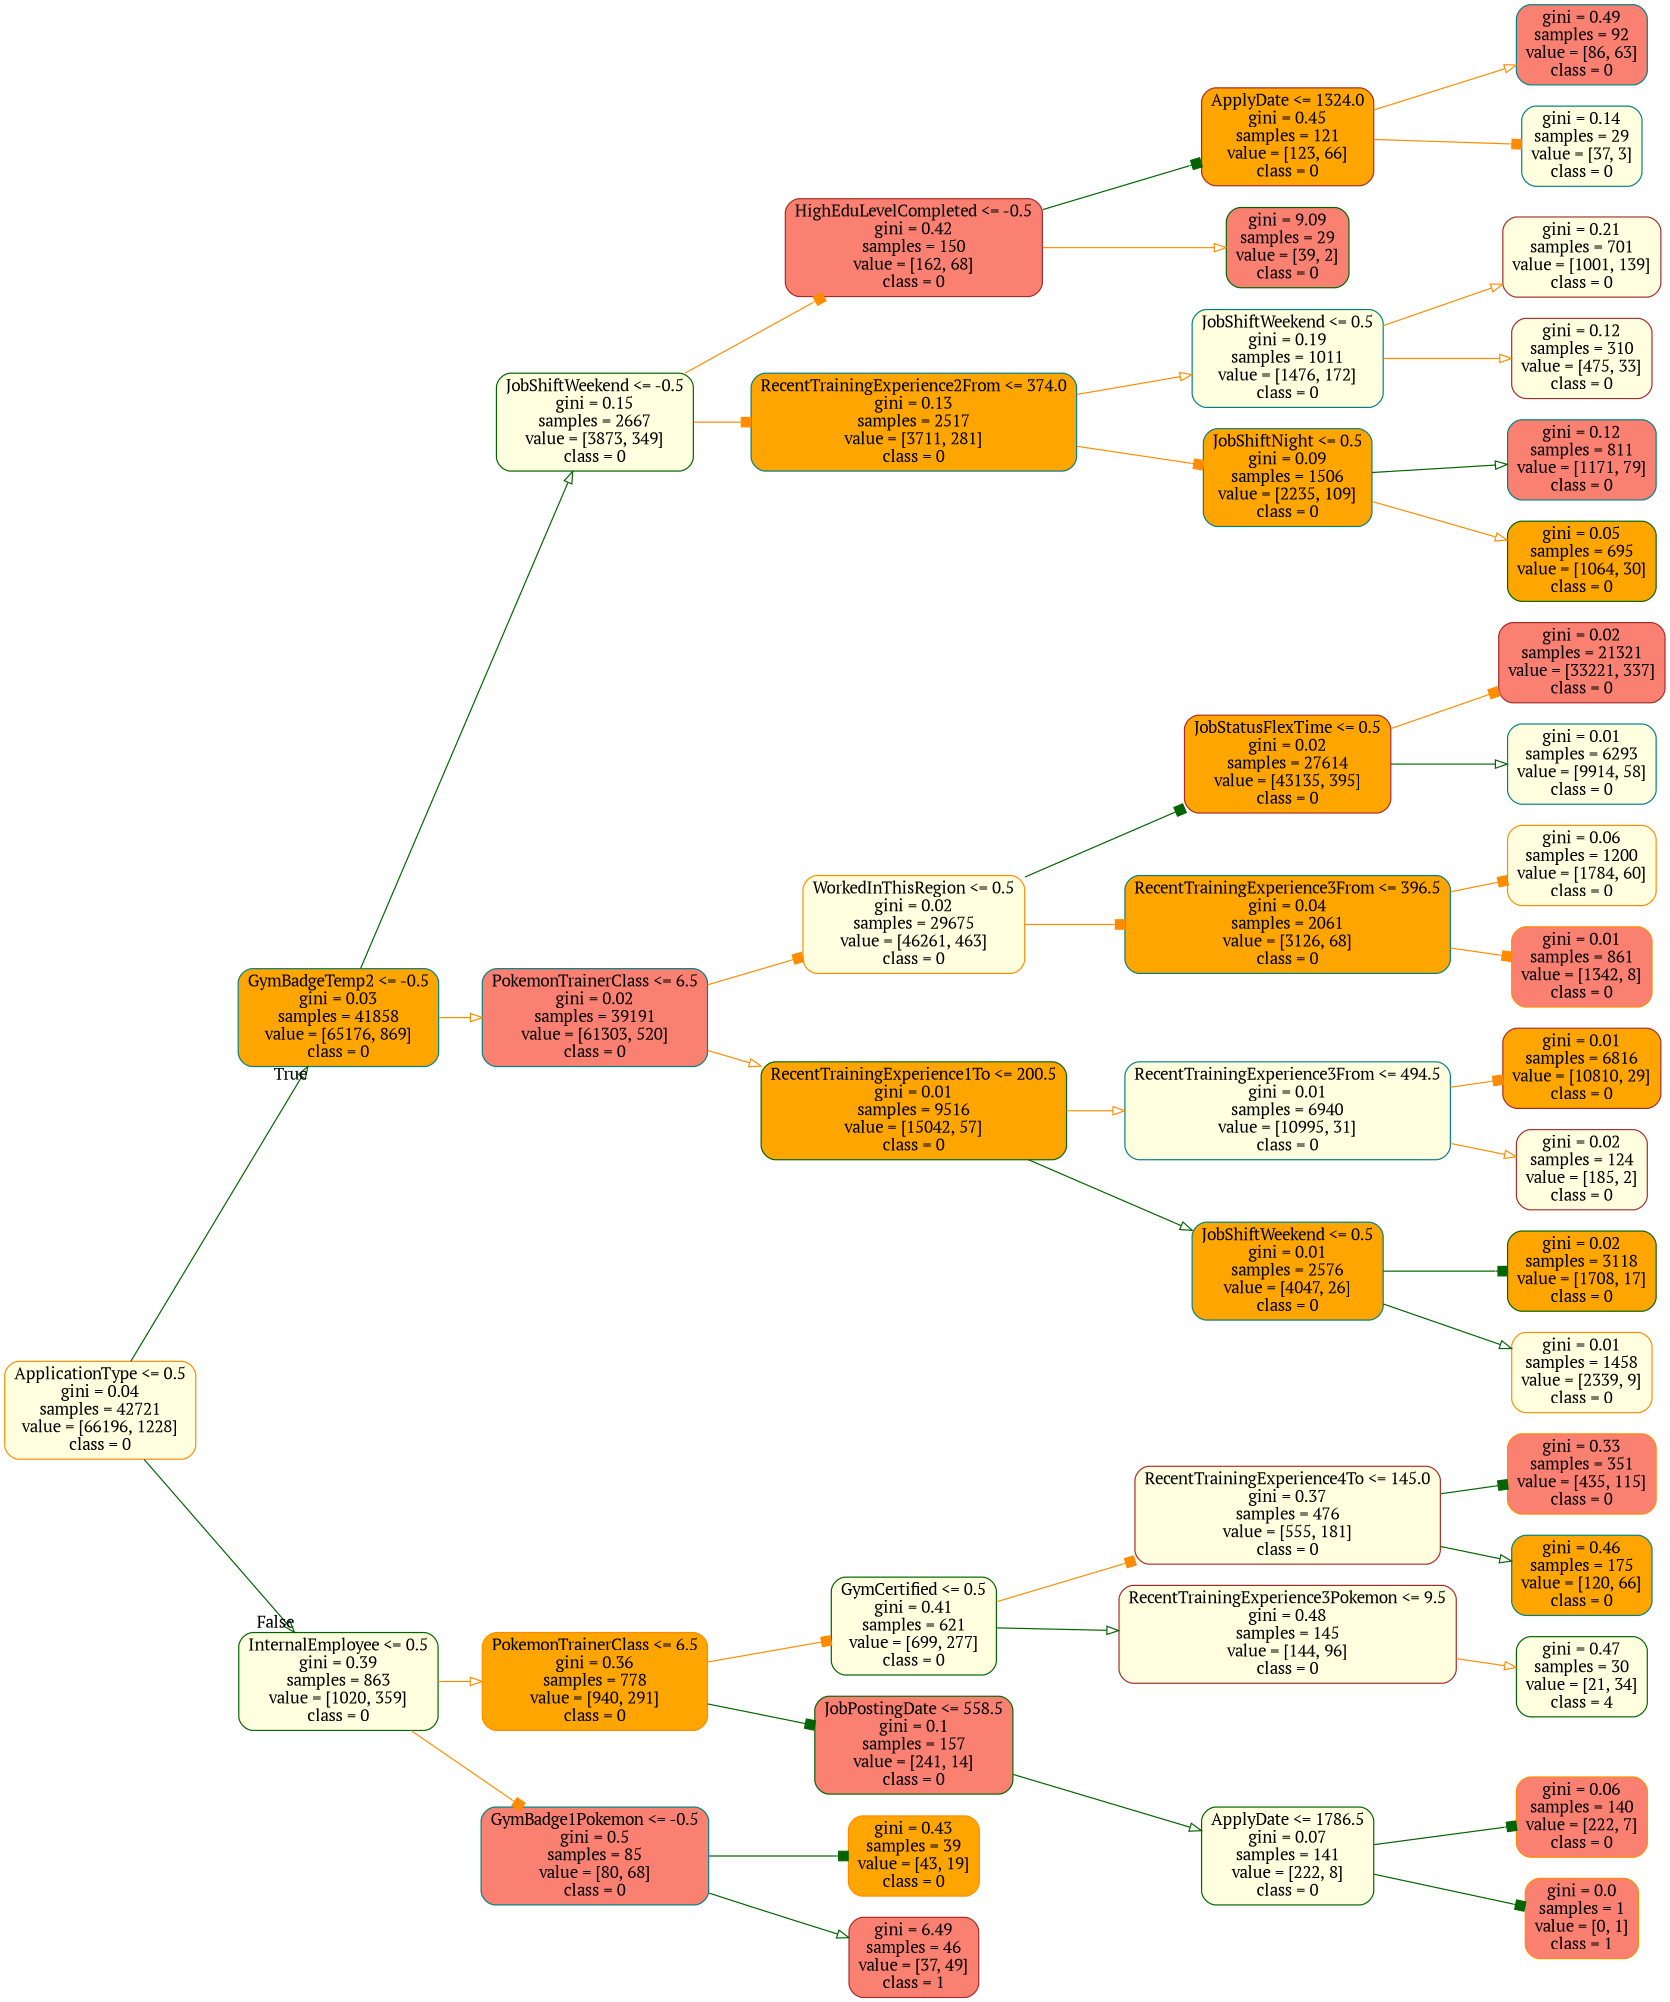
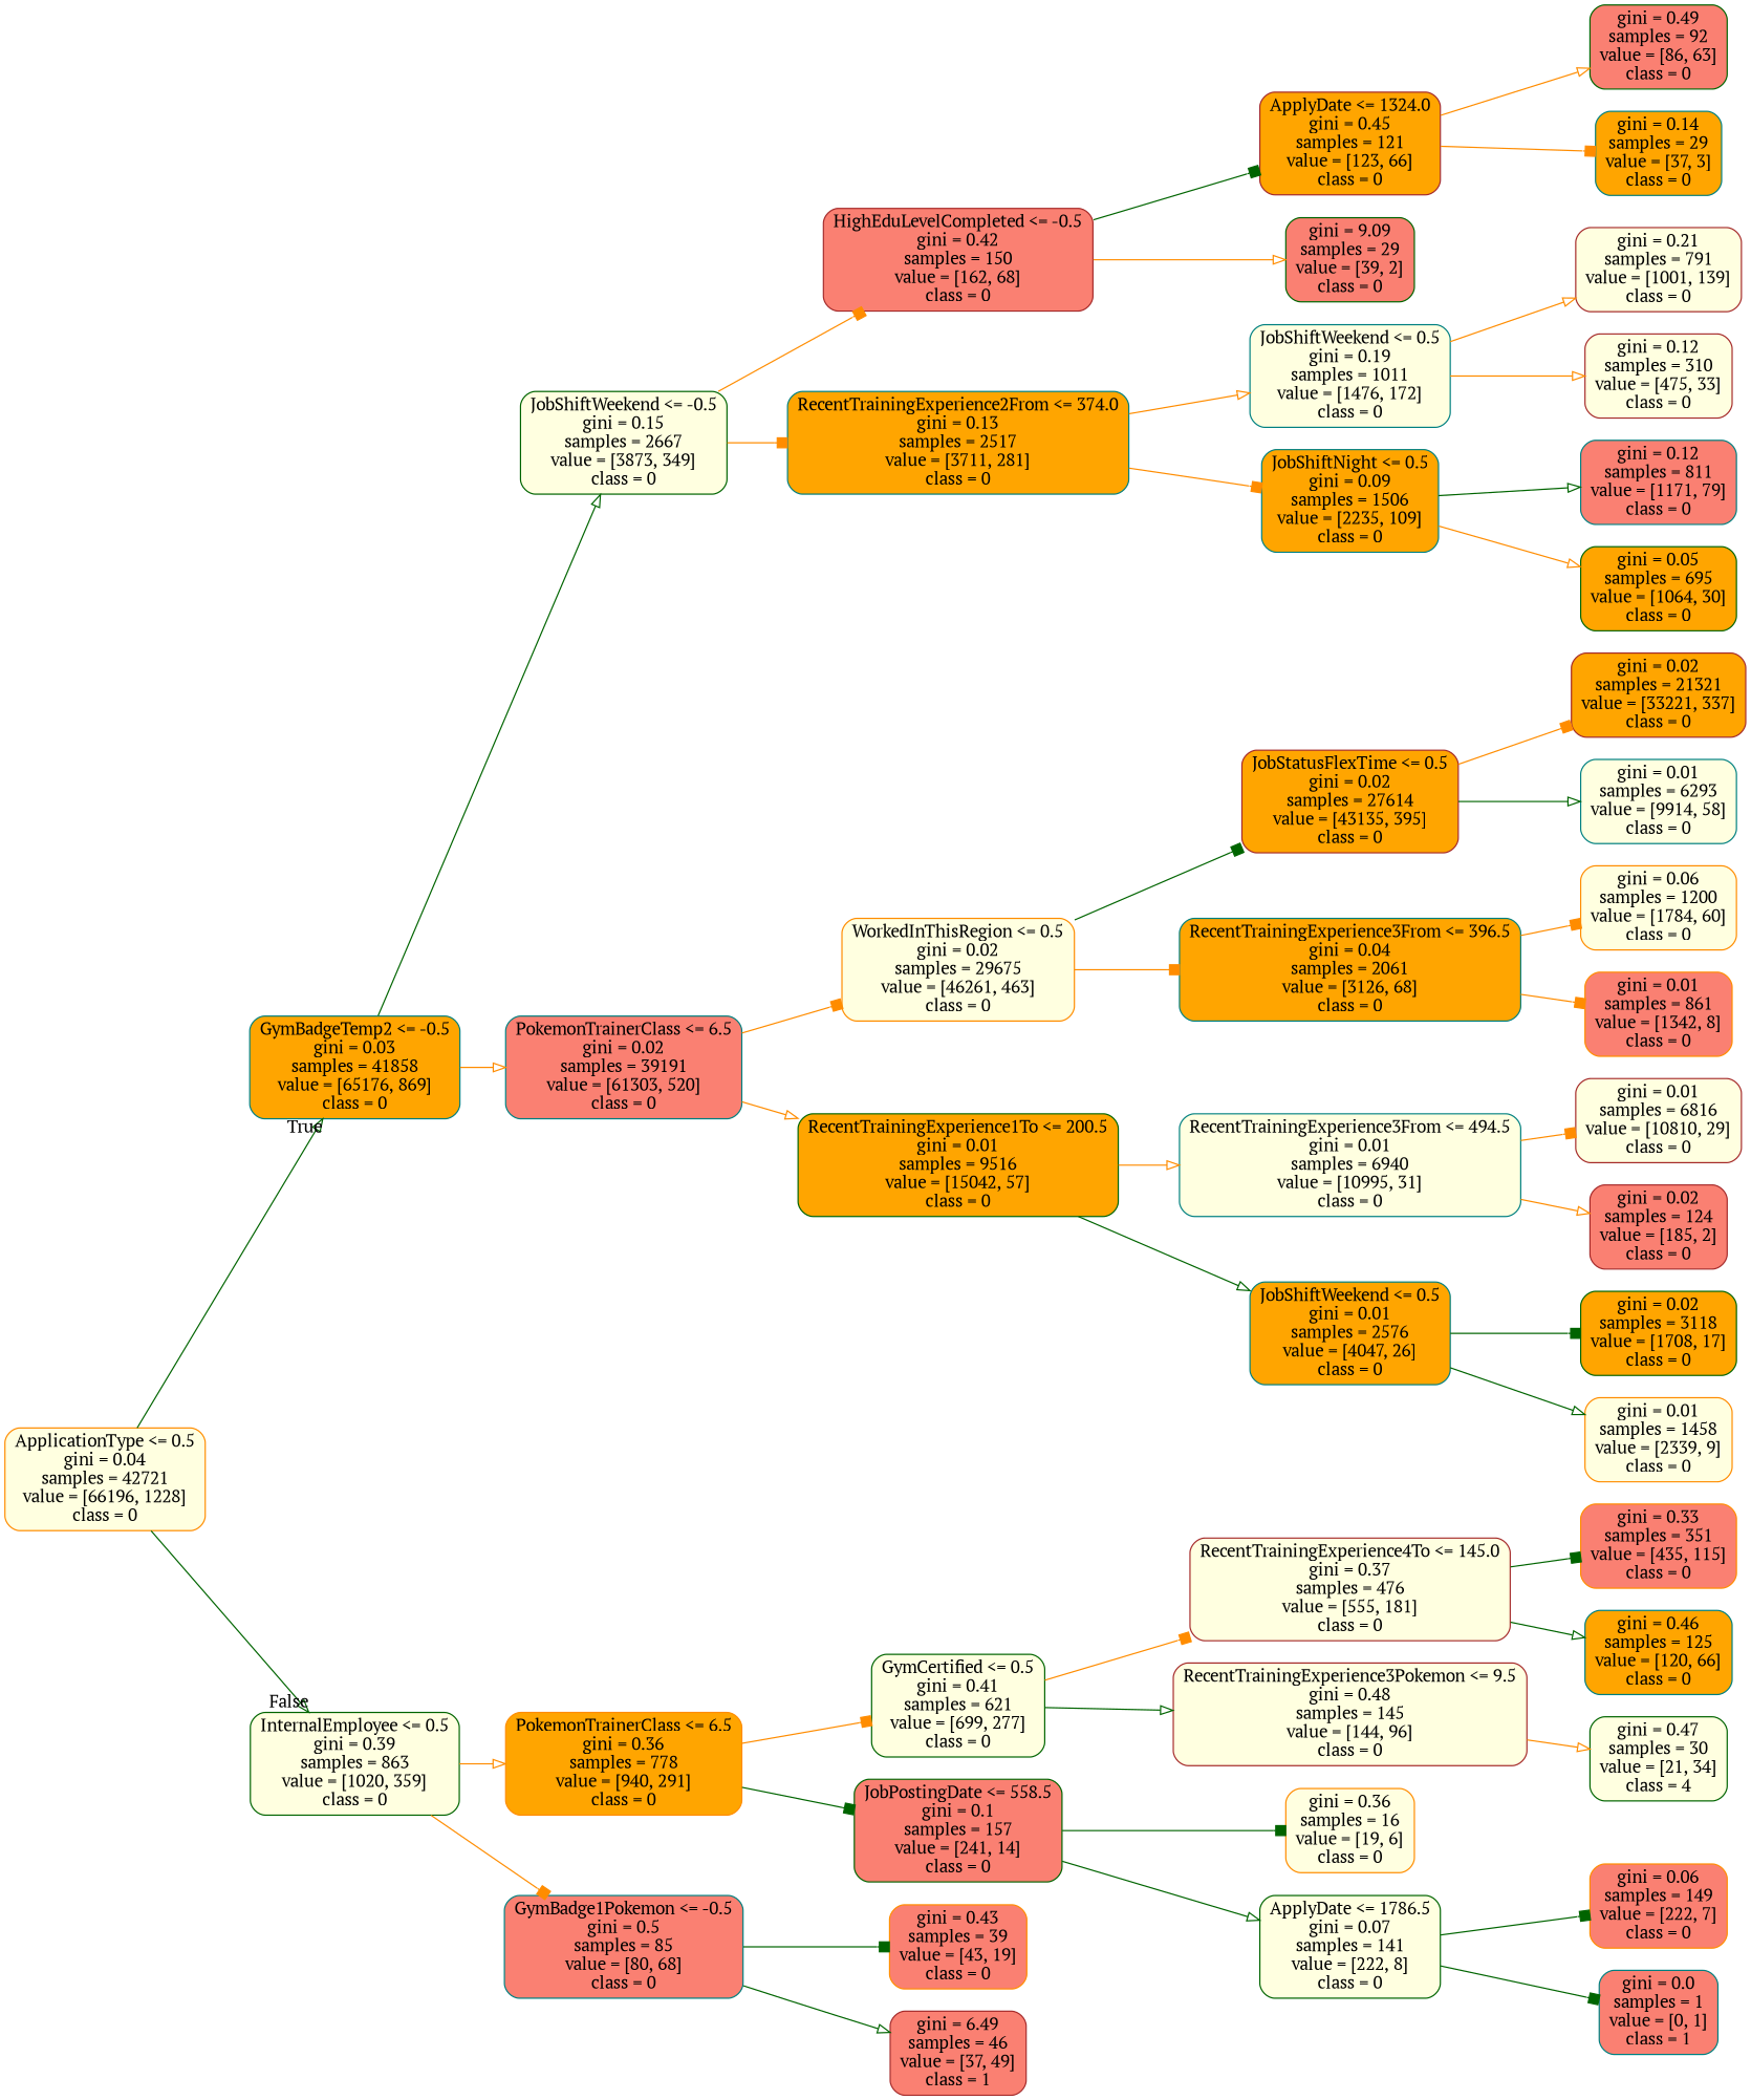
  digraph {
    fontname="PT Serif"
    rankdir=LR
    node [color=teal fillcolor=lightyellow fontname="PT Serif" shape=box style="filled, rounded"]
    edge [arrowhead=onormal color=darkorange fontname="PT Serif"]
    n1 [color=darkorange label="ApplicationType <= 0.5\ngini = 0.04\nsamples = 42721\nvalue = [66196, 1228]\nclass = 0"]
    n2 [fillcolor=orange label="GymBadgeTemp2 <= -0.5\ngini = 0.03\nsamples = 41858\nvalue = [65176, 869]\nclass = 0"]
    n3 [color=darkgreen label="InternalEmployee <= 0.5\ngini = 0.39\nsamples = 863\nvalue = [1020, 359]\nclass = 0"]
    n4 [color=darkgreen label="JobShiftWeekend <= -0.5\ngini = 0.15\nsamples = 2667\nvalue = [3873, 349]\nclass = 0"]
    n5 [fillcolor=salmon label="PokemonTrainerClass <= 6.5\ngini = 0.02\nsamples = 39191\nvalue = [61303, 520]\nclass = 0"]
    n6 [color=darkorange fillcolor=orange label="PokemonTrainerClass <= 6.5\ngini = 0.36\nsamples = 778\nvalue = [940, 291]\nclass = 0"]
    n7 [fillcolor=salmon label="GymBadge1Pokemon <= -0.5\ngini = 0.5\nsamples = 85\nvalue = [80, 68]\nclass = 0"]
    n8 [color=brown fillcolor=salmon label="HighEduLevelCompleted <= -0.5\ngini = 0.42\nsamples = 150\nvalue = [162, 68]\nclass = 0"]
    n9 [fillcolor=orange label="RecentTrainingExperience2From <= 374.0\ngini = 0.13\nsamples = 2517\nvalue = [3711, 281]\nclass = 0"]
    n10 [color=darkorange label="WorkedInThisRegion <= 0.5\ngini = 0.02\nsamples = 29675\nvalue = [46261, 463]\nclass = 0"]
    n11 [color=darkgreen fillcolor=orange label="RecentTrainingExperience1To <= 200.5\ngini = 0.01\nsamples = 9516\nvalue = [15042, 57]\nclass = 0"]
    n12 [color=brown fillcolor=orange label="ApplyDate <= 1324.0\ngini = 0.45\nsamples = 121\nvalue = [123, 66]\nclass = 0"]
    n13 [color=darkgreen fillcolor=salmon label="gini = 9.09\nsamples = 29\nvalue = [39, 2]\nclass = 0"]
    n14 [label="JobShiftWeekend <= 0.5\ngini = 0.19\nsamples = 1011\nvalue = [1476, 172]\nclass = 0"]
    n15 [fillcolor=orange label="JobShiftNight <= 0.5\ngini = 0.09\nsamples = 1506\nvalue = [2235, 109]\nclass = 0"]
-   n16 [fillcolor=salmon label="gini = 0.49\nsamples = 92\nvalue = [86, 63]\nclass = 0"]
-   n17 [label="gini = 0.14\nsamples = 29\nvalue = [37, 3]\nclass = 0"]
-   n18 [color=brown label="gini = 0.21\nsamples = 701\nvalue = [1001, 139]\nclass = 0"]
+   n16 [color=darkgreen fillcolor=salmon label="gini = 0.49\nsamples = 92\nvalue = [86, 63]\nclass = 0"]
+   n17 [fillcolor=orange label="gini = 0.14\nsamples = 29\nvalue = [37, 3]\nclass = 0"]
+   n18 [color=brown label="gini = 0.21\nsamples = 791\nvalue = [1001, 139]\nclass = 0"]
    n19 [color=brown label="gini = 0.12\nsamples = 310\nvalue = [475, 33]\nclass = 0"]
    n20 [fillcolor=salmon label="gini = 0.12\nsamples = 811\nvalue = [1171, 79]\nclass = 0"]
    n21 [color=darkgreen fillcolor=orange label="gini = 0.05\nsamples = 695\nvalue = [1064, 30]\nclass = 0"]
    n22 [color=brown fillcolor=orange label="JobStatusFlexTime <= 0.5\ngini = 0.02\nsamples = 27614\nvalue = [43135, 395]\nclass = 0"]
    n23 [fillcolor=orange label="RecentTrainingExperience3From <= 396.5\ngini = 0.04\nsamples = 2061\nvalue = [3126, 68]\nclass = 0"]
    n24 [label="RecentTrainingExperience3From <= 494.5\ngini = 0.01\nsamples = 6940\nvalue = [10995, 31]\nclass = 0"]
    n25 [fillcolor=orange label="JobShiftWeekend <= 0.5\ngini = 0.01\nsamples = 2576\nvalue = [4047, 26]\nclass = 0"]
-   n26 [color=brown fillcolor=salmon label="gini = 0.02\nsamples = 21321\nvalue = [33221, 337]\nclass = 0"]
+   n26 [color=brown fillcolor=orange label="gini = 0.02\nsamples = 21321\nvalue = [33221, 337]\nclass = 0"]
    n27 [label="gini = 0.01\nsamples = 6293\nvalue = [9914, 58]\nclass = 0"]
    n28 [color=darkorange label="gini = 0.06\nsamples = 1200\nvalue = [1784, 60]\nclass = 0"]
    n29 [color=darkorange fillcolor=salmon label="gini = 0.01\nsamples = 861\nvalue = [1342, 8]\nclass = 0"]
-   n30 [color=brown fillcolor=orange label="gini = 0.01\nsamples = 6816\nvalue = [10810, 29]\nclass = 0"]
-   n31 [color=brown label="gini = 0.02\nsamples = 124\nvalue = [185, 2]\nclass = 0"]
+   n30 [color=brown label="gini = 0.01\nsamples = 6816\nvalue = [10810, 29]\nclass = 0"]
+   n31 [color=brown fillcolor=salmon label="gini = 0.02\nsamples = 124\nvalue = [185, 2]\nclass = 0"]
    n32 [color=darkgreen fillcolor=orange label="gini = 0.02\nsamples = 3118\nvalue = [1708, 17]\nclass = 0"]
    n33 [color=darkorange label="gini = 0.01\nsamples = 1458\nvalue = [2339, 9]\nclass = 0"]
    n34 [color=darkgreen label="GymCertified <= 0.5\ngini = 0.41\nsamples = 621\nvalue = [699, 277]\nclass = 0"]
    n35 [color=darkgreen fillcolor=salmon label="JobPostingDate <= 558.5\ngini = 0.1\nsamples = 157\nvalue = [241, 14]\nclass = 0"]
-   n36 [color=darkorange fillcolor=orange label="gini = 0.43\nsamples = 39\nvalue = [43, 19]\nclass = 0"]
+   n36 [color=darkorange fillcolor=salmon label="gini = 0.43\nsamples = 39\nvalue = [43, 19]\nclass = 0"]
    n37 [color=brown fillcolor=salmon label="gini = 6.49\nsamples = 46\nvalue = [37, 49]\nclass = 1"]
    n38 [color=brown label="RecentTrainingExperience4To <= 145.0\ngini = 0.37\nsamples = 476\nvalue = [555, 181]\nclass = 0"]
    n39 [color=brown label="RecentTrainingExperience3Pokemon <= 9.5\ngini = 0.48\nsamples = 145\nvalue = [144, 96]\nclass = 0"]
+   n40 [color=darkorange label="gini = 0.36\nsamples = 16\nvalue = [19, 6]\nclass = 0"]
    n41 [color=darkgreen label="ApplyDate <= 1786.5\ngini = 0.07\nsamples = 141\nvalue = [222, 8]\nclass = 0"]
    n42 [color=darkorange fillcolor=salmon label="gini = 0.33\nsamples = 351\nvalue = [435, 115]\nclass = 0"]
-   n43 [fillcolor=orange label="gini = 0.46\nsamples = 175\nvalue = [120, 66]\nclass = 0"]
+   n43 [fillcolor=orange label="gini = 0.46\nsamples = 125\nvalue = [120, 66]\nclass = 0"]
    n44 [color=darkgreen label="gini = 0.47\nsamples = 30\nvalue = [21, 34]\nclass = 4"]
-   n45 [color=darkorange fillcolor=salmon label="gini = 0.06\nsamples = 140\nvalue = [222, 7]\nclass = 0"]
-   n46 [color=darkorange fillcolor=salmon label="gini = 0.0\nsamples = 1\nvalue = [0, 1]\nclass = 1"]
+   n45 [color=darkorange fillcolor=salmon label="gini = 0.06\nsamples = 149\nvalue = [222, 7]\nclass = 0"]
+   n46 [fillcolor=salmon label="gini = 0.0\nsamples = 1\nvalue = [0, 1]\nclass = 1"]
    n1 -> n2 [color=darkgreen headlabel=True labelangle=45 labeldistance=2.5]
    n1 -> n3 [color=darkgreen headlabel=False labelangle=-45 labeldistance=2.5]
    n2 -> n4 [color=darkgreen]
    n2 -> n5
    n3 -> n6
    n3 -> n7 [arrowhead=box]
    n4 -> n8 [arrowhead=box]
    n4 -> n9 [arrowhead=box]
    n5 -> n10 [arrowhead=box]
    n5 -> n11
    n6 -> n34 [arrowhead=box]
    n6 -> n35 [arrowhead=box color=darkgreen]
    n7 -> n36 [arrowhead=box color=darkgreen]
    n7 -> n37 [color=darkgreen]
    n8 -> n12 [arrowhead=box color=darkgreen]
    n8 -> n13
    n9 -> n14
    n9 -> n15 [arrowhead=box]
    n10 -> n22 [arrowhead=box color=darkgreen]
    n10 -> n23 [arrowhead=box]
    n11 -> n24
    n11 -> n25 [color=darkgreen]
    n12 -> n16
    n12 -> n17 [arrowhead=box]
    n14 -> n18
    n14 -> n19
    n15 -> n20 [color=darkgreen]
    n15 -> n21
    n22 -> n26 [arrowhead=box]
    n22 -> n27 [color=darkgreen]
    n23 -> n28 [arrowhead=box]
    n23 -> n29 [arrowhead=box]
    n24 -> n30 [arrowhead=box]
    n24 -> n31
    n25 -> n32 [arrowhead=box color=darkgreen]
    n25 -> n33 [color=darkgreen]
    n34 -> n38 [arrowhead=box]
    n34 -> n39 [color=darkgreen]
+   n35 -> n40 [arrowhead=box color=darkgreen]
    n35 -> n41 [color=darkgreen]
    n38 -> n42 [arrowhead=box color=darkgreen]
    n38 -> n43 [color=darkgreen]
    n39 -> n44
    n41 -> n45 [arrowhead=box color=darkgreen]
    n41 -> n46 [arrowhead=box color=darkgreen]
  }
